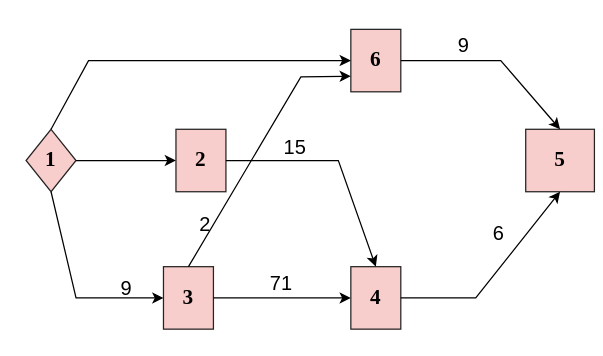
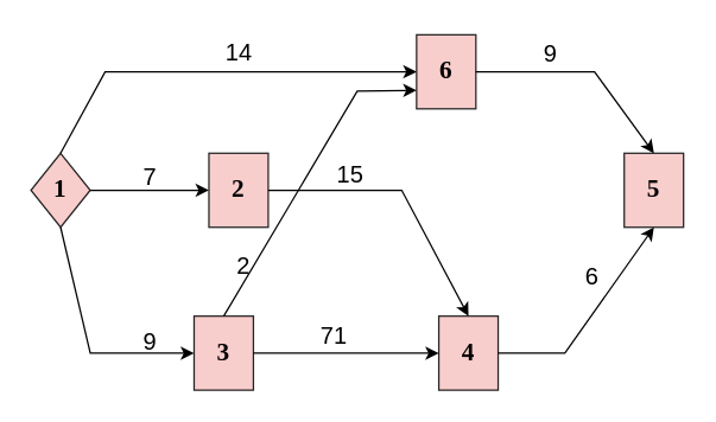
  <mxCell id="0" />
  <mxCell id="1" parent="0" />
  <mxCell id="2" value="&lt;b&gt;&lt;font style=&quot;font-size: 17px;&quot; face=&quot;Verdana&quot;&gt;1&lt;/font&gt;&lt;/b&gt;" style="rhombus;whiteSpace=wrap;html=1;fillColor=#f8cecc;strokeColor=#252323;" vertex="1" parent="1"><mxGeometry x="20" y="103" width="40" height="50" as="geometry" /></mxCell>
  <mxCell id="3" value="&lt;b&gt;&lt;font style=&quot;font-size: 17px;&quot; face=&quot;Verdana&quot;&gt;2&lt;/font&gt;&lt;/b&gt;" style="rounded=0;whiteSpace=wrap;html=1;fillColor=#f8cecc;strokeColor=#252323;" vertex="1" parent="1"><mxGeometry x="140" y="103" width="40" height="50" as="geometry" /></mxCell>
  <mxCell id="4" value="&lt;b&gt;&lt;font style=&quot;font-size: 17px;&quot; face=&quot;Verdana&quot;&gt;3&lt;/font&gt;&lt;/b&gt;" style="rounded=0;whiteSpace=wrap;html=1;fillColor=#f8cecc;strokeColor=#252323;" vertex="1" parent="1"><mxGeometry x="130" y="213" width="40" height="50" as="geometry" /></mxCell>
- <mxCell id="5" value="&lt;b&gt;&lt;font style=&quot;font-size: 17px;&quot; face=&quot;Verdana&quot;&gt;4&lt;/font&gt;&lt;/b&gt;" style="rounded=0;whiteSpace=wrap;html=1;fillColor=#f8cecc;strokeColor=#252323;" vertex="1" parent="1"><mxGeometry x="280" y="213" width="40" height="50" as="geometry" /></mxCell>
- <mxCell id="6" value="&lt;b&gt;&lt;font style=&quot;font-size: 17px;&quot; face=&quot;Verdana&quot;&gt;5&lt;/font&gt;&lt;/b&gt;" style="rounded=0;whiteSpace=wrap;html=1;fillColor=#f8cecc;strokeColor=#252323;" vertex="1" parent="1"><mxGeometry x="420" y="103" width="55" height="50" as="geometry" /></mxCell>
+ <mxCell id="5" value="&lt;b&gt;&lt;font style=&quot;font-size: 17px;&quot; face=&quot;Verdana&quot;&gt;4&lt;/font&gt;&lt;/b&gt;" style="rounded=0;whiteSpace=wrap;html=1;fillColor=#f8cecc;strokeColor=#252323;" vertex="1" parent="1"><mxGeometry x="295" y="213" width="40" height="50" as="geometry" /></mxCell>
+ <mxCell id="6" value="&lt;b&gt;&lt;font style=&quot;font-size: 17px;&quot; face=&quot;Verdana&quot;&gt;5&lt;/font&gt;&lt;/b&gt;" style="rounded=0;whiteSpace=wrap;html=1;fillColor=#f8cecc;strokeColor=#252323;" vertex="1" parent="1"><mxGeometry x="420" y="103" width="40" height="50" as="geometry" /></mxCell>
  <mxCell id="7" value="&lt;b&gt;&lt;font style=&quot;font-size: 17px;&quot; face=&quot;Verdana&quot;&gt;6&lt;/font&gt;&lt;/b&gt;" style="rounded=0;whiteSpace=wrap;html=1;fillColor=#f8cecc;strokeColor=#252323;" vertex="1" parent="1"><mxGeometry x="280" y="23" width="40" height="50" as="geometry" /></mxCell>
  <mxCell id="8" value="" style="endArrow=classic;html=1;rounded=0;exitX=1;exitY=0.5;exitDx=0;exitDy=0;" edge="1" parent="1" source="2"><mxGeometry width="50" height="50" relative="1" as="geometry"><mxPoint x="310" y="183" as="sourcePoint" /><mxPoint x="140" y="128" as="targetPoint" /></mxGeometry></mxCell>
  <mxCell id="9" value="" style="endArrow=classic;html=1;rounded=0;exitX=0.5;exitY=1;exitDx=0;exitDy=0;entryX=0;entryY=0.5;entryDx=0;entryDy=0;" edge="1" parent="1" source="2" target="4"><mxGeometry width="50" height="50" relative="1" as="geometry"><mxPoint x="310" y="183" as="sourcePoint" /><mxPoint x="360" y="133" as="targetPoint" /><Array as="points"><mxPoint x="60" y="238" /></Array></mxGeometry></mxCell>
  <mxCell id="10" value="" style="endArrow=classic;html=1;rounded=0;exitX=1;exitY=0.5;exitDx=0;exitDy=0;entryX=0;entryY=0.5;entryDx=0;entryDy=0;" edge="1" parent="1" source="4" target="5"><mxGeometry width="50" height="50" relative="1" as="geometry"><mxPoint x="310" y="183" as="sourcePoint" /><mxPoint x="360" y="133" as="targetPoint" /></mxGeometry></mxCell>
  <mxCell id="11" value="" style="endArrow=classic;html=1;rounded=0;exitX=1;exitY=0.5;exitDx=0;exitDy=0;entryX=0.5;entryY=1;entryDx=0;entryDy=0;" edge="1" parent="1" source="5" target="6"><mxGeometry width="50" height="50" relative="1" as="geometry"><mxPoint x="310" y="183" as="sourcePoint" /><mxPoint x="360" y="133" as="targetPoint" /><Array as="points"><mxPoint x="380" y="238" /></Array></mxGeometry></mxCell>
  <mxCell id="12" value="" style="endArrow=classic;html=1;rounded=0;exitX=1;exitY=0.5;exitDx=0;exitDy=0;entryX=0.5;entryY=0;entryDx=0;entryDy=0;" edge="1" parent="1" source="7" target="6"><mxGeometry width="50" height="50" relative="1" as="geometry"><mxPoint x="310" y="183" as="sourcePoint" /><mxPoint x="360" y="133" as="targetPoint" /><Array as="points"><mxPoint x="400" y="48" /></Array></mxGeometry></mxCell>
  <mxCell id="13" value="" style="endArrow=classic;html=1;rounded=0;exitX=1;exitY=0.5;exitDx=0;exitDy=0;entryX=0.5;entryY=0;entryDx=0;entryDy=0;" edge="1" parent="1" source="3" target="5"><mxGeometry width="50" height="50" relative="1" as="geometry"><mxPoint x="310" y="183" as="sourcePoint" /><mxPoint x="360" y="133" as="targetPoint" /><Array as="points"><mxPoint x="270" y="128" /></Array></mxGeometry></mxCell>
  <mxCell id="14" value="" style="endArrow=classic;html=1;rounded=0;exitX=0.5;exitY=0;exitDx=0;exitDy=0;entryX=0;entryY=0.5;entryDx=0;entryDy=0;" edge="1" parent="1" source="2" target="7"><mxGeometry width="50" height="50" relative="1" as="geometry"><mxPoint x="280" y="183" as="sourcePoint" /><mxPoint x="330" y="133" as="targetPoint" /><Array as="points"><mxPoint x="70" y="48" /></Array></mxGeometry></mxCell>
  <mxCell id="15" value="" style="endArrow=classic;html=1;rounded=0;exitX=0.5;exitY=0;exitDx=0;exitDy=0;entryX=0;entryY=0.75;entryDx=0;entryDy=0;" edge="1" parent="1" source="4" target="7"><mxGeometry width="50" height="50" relative="1" as="geometry"><mxPoint x="280" y="183" as="sourcePoint" /><mxPoint x="330" y="133" as="targetPoint" /><Array as="points"><mxPoint x="240" y="61" /></Array></mxGeometry></mxCell>
+ <mxCell id="16" value="&lt;font style=&quot;font-size: 16px;&quot;&gt;7&lt;/font&gt;" style="text;html=1;align=center;verticalAlign=middle;resizable=0;points=[];autosize=1;strokeColor=none;fillColor=none;" vertex="1" parent="1"><mxGeometry x="85" y="104" width="30" height="30" as="geometry" /></mxCell>
  <mxCell id="17" value="&lt;font style=&quot;font-size: 16px;&quot;&gt;9&lt;/font&gt;" style="text;html=1;align=center;verticalAlign=middle;resizable=0;points=[];autosize=1;strokeColor=none;fillColor=none;" vertex="1" parent="1"><mxGeometry x="85" y="215" width="30" height="30" as="geometry" /></mxCell>
  <mxCell id="18" value="&lt;font style=&quot;font-size: 16px;&quot;&gt;71&lt;/font&gt;" style="text;html=1;align=center;verticalAlign=middle;resizable=0;points=[];autosize=1;strokeColor=none;fillColor=none;" vertex="1" parent="1"><mxGeometry x="204" y="211" width="40" height="30" as="geometry" /></mxCell>
  <mxCell id="19" value="&lt;font style=&quot;font-size: 16px;&quot;&gt;15&lt;/font&gt;" style="text;html=1;align=center;verticalAlign=middle;resizable=0;points=[];autosize=1;strokeColor=none;fillColor=none;" vertex="1" parent="1"><mxGeometry x="215" y="102" width="40" height="30" as="geometry" /></mxCell>
  <mxCell id="20" value="&lt;font style=&quot;font-size: 16px;&quot;&gt;6&lt;/font&gt;" style="text;html=1;align=center;verticalAlign=middle;resizable=0;points=[];autosize=1;strokeColor=none;fillColor=none;" vertex="1" parent="1"><mxGeometry x="383" y="171" width="30" height="30" as="geometry" /></mxCell>
  <mxCell id="21" value="&lt;font style=&quot;font-size: 16px;&quot;&gt;2&lt;/font&gt;" style="text;html=1;align=center;verticalAlign=middle;resizable=0;points=[];autosize=1;strokeColor=none;fillColor=none;" vertex="1" parent="1"><mxGeometry x="148" y="164" width="30" height="30" as="geometry" /></mxCell>
+ <mxCell id="22" value="&lt;font style=&quot;font-size: 16px;&quot;&gt;14&lt;/font&gt;" style="text;html=1;align=center;verticalAlign=middle;resizable=0;points=[];autosize=1;strokeColor=none;fillColor=none;" vertex="1" parent="1"><mxGeometry x="140" y="20" width="40" height="30" as="geometry" /></mxCell>
  <mxCell id="23" value="&lt;font style=&quot;font-size: 16px;&quot;&gt;9&lt;/font&gt;" style="text;html=1;align=center;verticalAlign=middle;resizable=0;points=[];autosize=1;strokeColor=none;fillColor=none;" vertex="1" parent="1"><mxGeometry x="355" y="21" width="30" height="30" as="geometry" /></mxCell>
